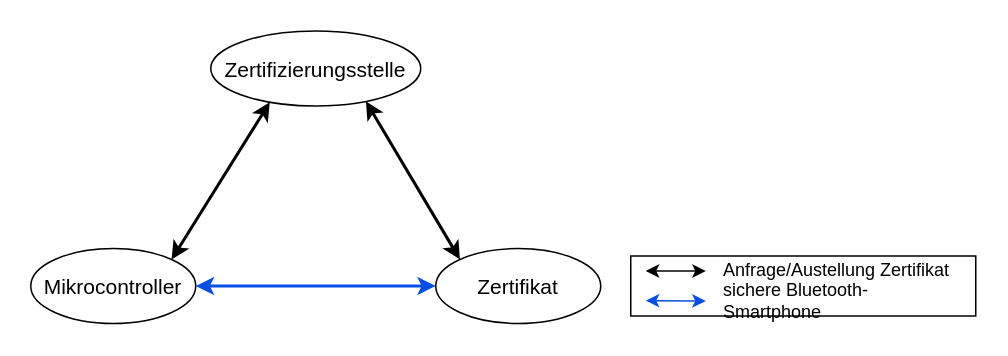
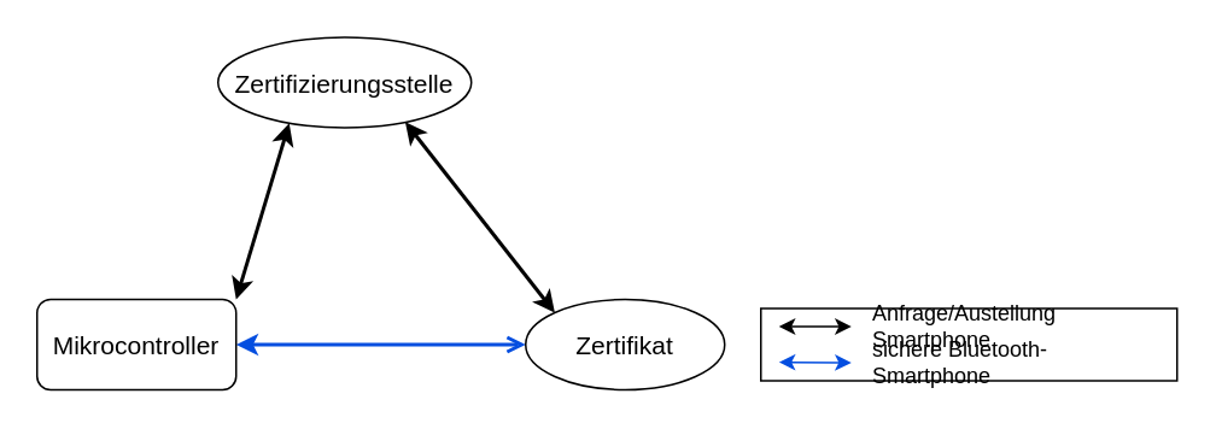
  <mxCell id="0" />
  <mxCell id="1" parent="0" />
  <mxCell id="2" value="" style="rounded=0;whiteSpace=wrap;html=1;strokeWidth=1;" parent="1" vertex="1"><mxGeometry x="420" y="170" width="230" height="40" as="geometry" /></mxCell>
- <mxCell id="3" value="" style="endArrow=classic;startArrow=classic;html=1;exitX=1;exitY=0.5;exitDx=0;exitDy=0;fillColor=#fa6800;strokeWidth=2;strokeColor=#044EE0;entryX=0;entryY=0.5;entryDx=0;entryDy=0;" parent="1" source="11" target="12" edge="1"><mxGeometry width="50" height="50" relative="1" as="geometry"><mxPoint x="120" y="190" as="sourcePoint" /><mxPoint x="280" y="170" as="targetPoint" /></mxGeometry></mxCell>
+ <mxCell id="3" value="" style="endArrow=open;startArrow=classic;html=1;exitX=1;exitY=0.5;exitDx=0;exitDy=0;fillColor=#fa6800;strokeWidth=2;strokeColor=#044EE0;entryX=0;entryY=0.5;entryDx=0;entryDy=0;" parent="1" source="11" target="12" edge="1"><mxGeometry width="50" height="50" relative="1" as="geometry"><mxPoint x="120" y="190" as="sourcePoint" /><mxPoint x="280" y="170" as="targetPoint" /></mxGeometry></mxCell>
  <mxCell id="4" value="" style="endArrow=classic;startArrow=classic;html=1;exitX=1;exitY=0;exitDx=0;exitDy=0;entryX=0.281;entryY=0.951;entryDx=0;entryDy=0;strokeWidth=2;entryPerimeter=0;" parent="1" source="11" target="10" edge="1"><mxGeometry width="50" height="50" relative="1" as="geometry"><mxPoint x="105.355" y="154.645" as="sourcePoint" /><mxPoint x="174.645" y="75.355" as="targetPoint" /></mxGeometry></mxCell>
  <mxCell id="5" value="" style="endArrow=classic;startArrow=classic;html=1;exitX=0;exitY=0;exitDx=0;exitDy=0;entryX=0.739;entryY=0.937;entryDx=0;entryDy=0;strokeWidth=2;entryPerimeter=0;" parent="1" source="12" target="10" edge="1"><mxGeometry width="50" height="50" relative="1" as="geometry"><mxPoint x="314.645" y="154.645" as="sourcePoint" /><mxPoint x="245.355" y="75.355" as="targetPoint" /></mxGeometry></mxCell>
  <mxCell id="6" value="" style="endArrow=classic;startArrow=classic;html=1;exitX=1;exitY=0.5;exitDx=0;exitDy=0;fillColor=#fa6800;strokeWidth=1;strokeColor=#044EE0;" parent="1" edge="1"><mxGeometry width="50" height="50" relative="1" as="geometry"><mxPoint x="430" y="199.71" as="sourcePoint" /><mxPoint x="470" y="200" as="targetPoint" /></mxGeometry></mxCell>
  <mxCell id="7" value="" style="endArrow=classic;startArrow=classic;html=1;exitX=1;exitY=0.5;exitDx=0;exitDy=0;fillColor=#fa6800;strokeWidth=1;" parent="1" edge="1"><mxGeometry width="50" height="50" relative="1" as="geometry"><mxPoint x="430" y="180" as="sourcePoint" /><mxPoint x="470" y="180" as="targetPoint" /></mxGeometry></mxCell>
- <mxCell id="8" value="&lt;font style=&quot;font-size: 12px&quot;&gt;Anfrage/Austellung Zertifikat&lt;/font&gt;" style="text;html=1;strokeColor=none;fillColor=none;align=left;verticalAlign=middle;whiteSpace=wrap;rounded=0;" parent="1" vertex="1"><mxGeometry x="480" y="170" width="160" height="20" as="geometry" /></mxCell>
+ <mxCell id="8" value="&lt;font style=&quot;font-size: 12px&quot;&gt;Anfrage/Austellung Smartphone&lt;/font&gt;" style="text;html=1;strokeColor=none;fillColor=none;align=left;verticalAlign=middle;whiteSpace=wrap;rounded=0;" parent="1" vertex="1"><mxGeometry x="480" y="170" width="160" height="20" as="geometry" /></mxCell>
  <mxCell id="9" value="&lt;font style=&quot;font-size: 12px&quot;&gt;sichere Bluetooth-Smartphone&lt;/font&gt;" style="text;html=1;strokeColor=none;fillColor=none;align=left;verticalAlign=middle;whiteSpace=wrap;rounded=0;" parent="1" vertex="1"><mxGeometry x="480" y="190" width="160" height="20" as="geometry" /></mxCell>
- <mxCell id="10" value="&lt;font style=&quot;font-size: 14px&quot;&gt;Zertifizierungsstelle&lt;/font&gt;" style="ellipse;whiteSpace=wrap;html=1;fontSize=16;" vertex="1" parent="1"><mxGeometry x="140" y="20" width="140" height="50" as="geometry" /></mxCell>
- <mxCell id="11" value="&lt;font style=&quot;font-size: 14px&quot;&gt;Mikrocontroller&lt;/font&gt;" style="ellipse;whiteSpace=wrap;html=1;fontSize=16;" vertex="1" parent="1"><mxGeometry x="20" y="165" width="110" height="50" as="geometry" /></mxCell>
+ <mxCell id="10" value="&lt;font style=&quot;font-size: 14px&quot;&gt;Zertifizierungsstelle&lt;/font&gt;" style="ellipse;whiteSpace=wrap;html=1;fontSize=16;" vertex="1" parent="1"><mxGeometry x="120" y="20" width="140" height="50" as="geometry" /></mxCell>
+ <mxCell id="11" value="&lt;font style=&quot;font-size: 14px&quot;&gt;Mikrocontroller&lt;/font&gt;" style="whiteSpace=wrap;html=1;fontSize=16;rounded=1;" vertex="1" parent="1"><mxGeometry x="20" y="165" width="110" height="50" as="geometry" /></mxCell>
  <mxCell id="12" value="&lt;font style=&quot;font-size: 14px&quot;&gt;Zertifikat&lt;/font&gt;" style="ellipse;whiteSpace=wrap;html=1;fontSize=16;" vertex="1" parent="1"><mxGeometry x="290" y="165" width="110" height="50" as="geometry" /></mxCell>
